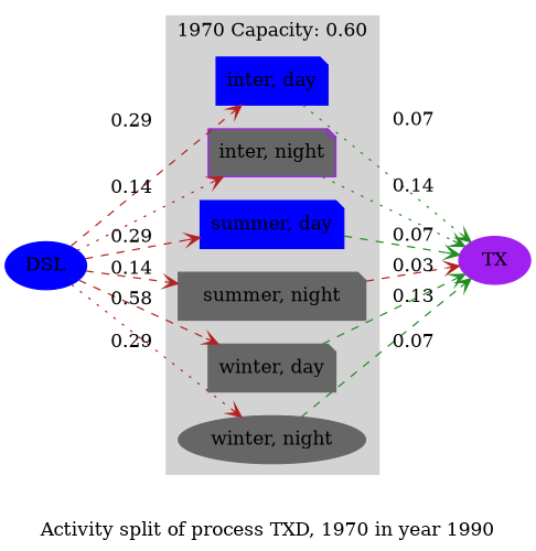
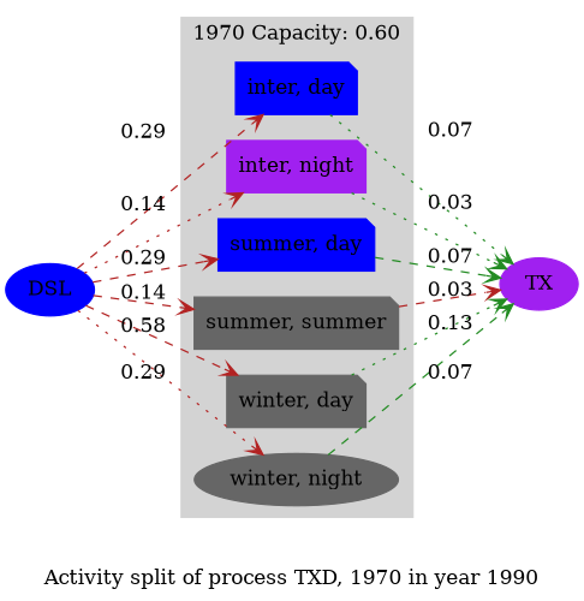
  strict digraph {
    compound=True
    concentrate=True
    label="Activity split of process TXD, 1970 in year 1990"
    rankdir=LR
    splines=False
    node [color=blue shape=note style=filled]
    edge [arrowhead=vee color=firebrick style=dashed]
    "inter, day"
-   "inter, night" [color=purple fillcolor=gray40]
+   "inter, night" [color=purple]
    "summer, day"
-   "summer, night" [color=gray40]
+   "summer, night" [color=gray40 label="summer, summer"]
    "winter, day" [color=gray40]
    "winter, night" [color=gray40 shape=ellipse]
    DSL [fontcolor=black shape=ellipse]
    TX [color=purple fontcolor=black shape=ellipse]
    subgraph cluster_1 {
      color=lightgrey
      label="1970 Capacity: 0.60"
      rank=same
      style=filled
      "inter, day"
      "inter, night"
      "summer, day"
      "summer, night"
      "winter, day"
      "winter, night"
    }
    subgraph sub_2 {
      DSL
      TX
    }
    subgraph sub_3 {
      "inter, day"
      "inter, night"
      "summer, day"
      "summer, night"
      "winter, day"
      "winter, night"
      DSL
    }
    subgraph sub_4 {
      "inter, day"
      "inter, night"
      "summer, day"
      "summer, night"
      "winter, day"
      "winter, night"
      TX
    }
    "inter, day" -> TX [color=forestgreen label=0.07 style=dotted]
-   "inter, night" -> TX [color=forestgreen label=0.14 style=dotted]
+   "inter, night" -> TX [color=forestgreen label=0.03 style=dotted]
    "summer, day" -> TX [color=forestgreen label=0.07]
    "summer, night" -> TX [label=0.03]
-   "winter, day" -> TX [color=forestgreen label=0.13]
+   "winter, day" -> TX [color=forestgreen label=0.13 style=dotted]
    "winter, night" -> TX [color=forestgreen label=0.07]
    DSL -> "inter, day" [label=0.29]
    DSL -> "inter, night" [label=0.14 style=dotted]
    DSL -> "summer, day" [label=0.29]
    DSL -> "summer, night" [label=0.14]
    DSL -> "winter, day" [label=0.58]
    DSL -> "winter, night" [label=0.29 style=dotted]
  }
